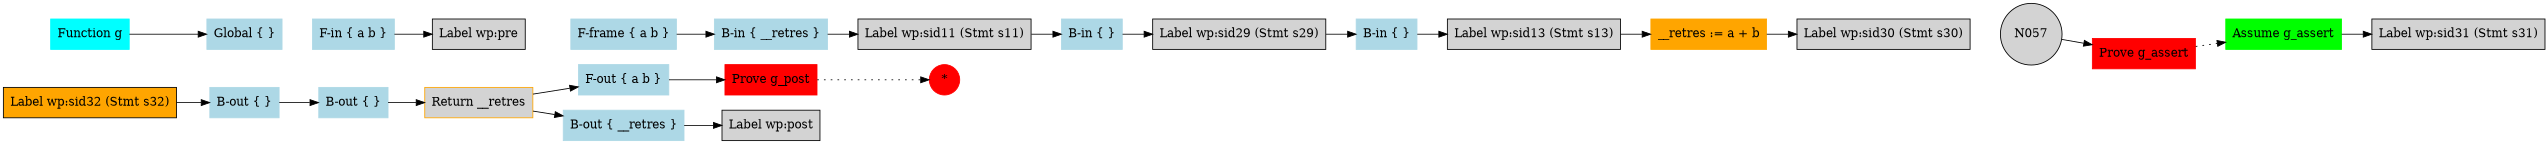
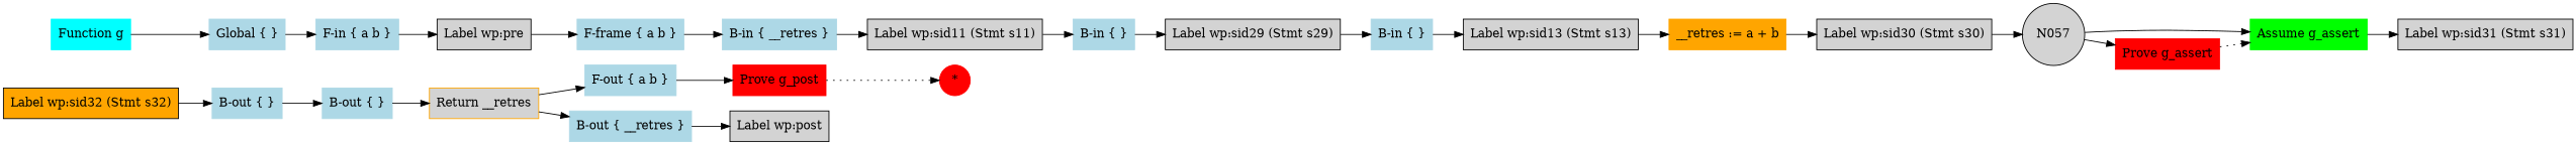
  digraph {
    rankdir=LR
    node [color=lightblue shape=box style=filled]
    n1 [color=red label="*" shape=circle]
    n2 [color=red label="Prove g_post"]
    n3 [label="F-out { a b }"]
    n4 [label="Label wp:post" color=""]
    n5 [label="B-out { __retres }"]
    n6 [color=orange fillcolor=lightgrey label="Return __retres"]
    n7 [label="B-out { }"]
    n8 [label="B-out { }"]
    n9 [fillcolor=orange label="Label wp:sid32 (Stmt s32)" color=""]
    n10 [label="Label wp:sid31 (Stmt s31)" color=""]
    n11 [color=green label="Assume g_assert"]
    n12 [color=red label="Prove g_assert"]
    N057 [shape=circle color=""]
    n14 [label="Label wp:sid30 (Stmt s30)" color=""]
    n15 [color=orange label="__retres := a + b"]
    n16 [label="Label wp:sid13 (Stmt s13)" color=""]
    n17 [label="B-in { }"]
    n18 [label="Label wp:sid29 (Stmt s29)" color=""]
    n19 [label="B-in { }"]
    n20 [label="Label wp:sid11 (Stmt s11)" color=""]
    n21 [label="B-in { __retres }"]
    n22 [label="F-frame { a b }"]
    n23 [label="Label wp:pre" color=""]
    n24 [label="F-in { a b }"]
    n25 [label="Global { }"]
    n26 [color=cyan label="Function g"]
    n2 -> n1 [style=dotted]
    n3 -> n2
    n5 -> n4
    n6 -> n3
    n6 -> n5
    n7 -> n6
    n8 -> n7
    n9 -> n8
    n11 -> n10
    n12 -> n11 [style=dotted]
+   N057 -> n11
    N057 -> n12
+   n14 -> N057
    n15 -> n14
    n16 -> n15
    n17 -> n16
    n18 -> n17
    n19 -> n18
    n20 -> n19
    n21 -> n20
    n22 -> n21
+   n23 -> n22
    n24 -> n23
+   n25 -> n24
    n26 -> n25
  }
